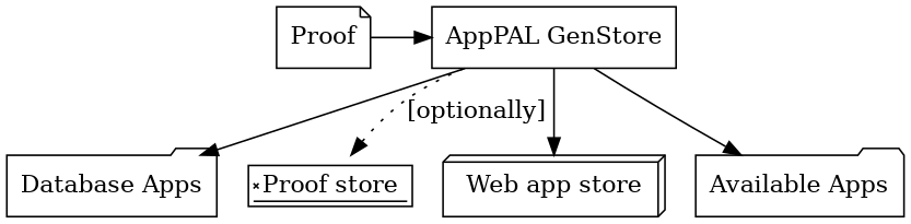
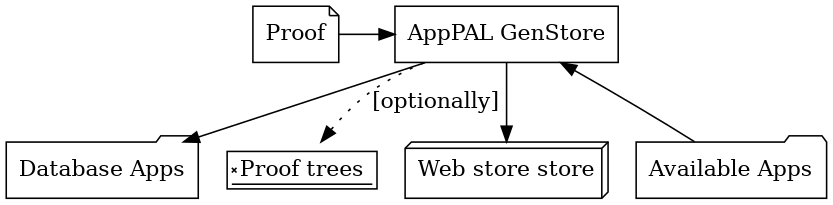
  digraph {
    rankdir=TB
    node [shape=folder]
    n1 [label=Proof shape=note]
    n2 [label="AppPAL GenStore" shape=box]
    n3 [label="Database Apps"]
-   n4 [label="Proof store" shape=signature]
-   n5 [label="Web app store" shape=box3d]
+   n4 [label="Proof trees" shape=signature]
+   n5 [label="Web store store" shape=box3d]
    n6 [label="Available Apps"]
    subgraph sub_1 {
      rank=same
      n1
      n2
    }
    subgraph sub_2 {
      rank=same
      n3
      n4
      n5
    }
    n1 -> n2
    n2 -> n3
    n2 -> n4 [label="[optionally]" style=dotted]
    n2 -> n5
-   n2 -> n6
+   n6 -> n2
  }
